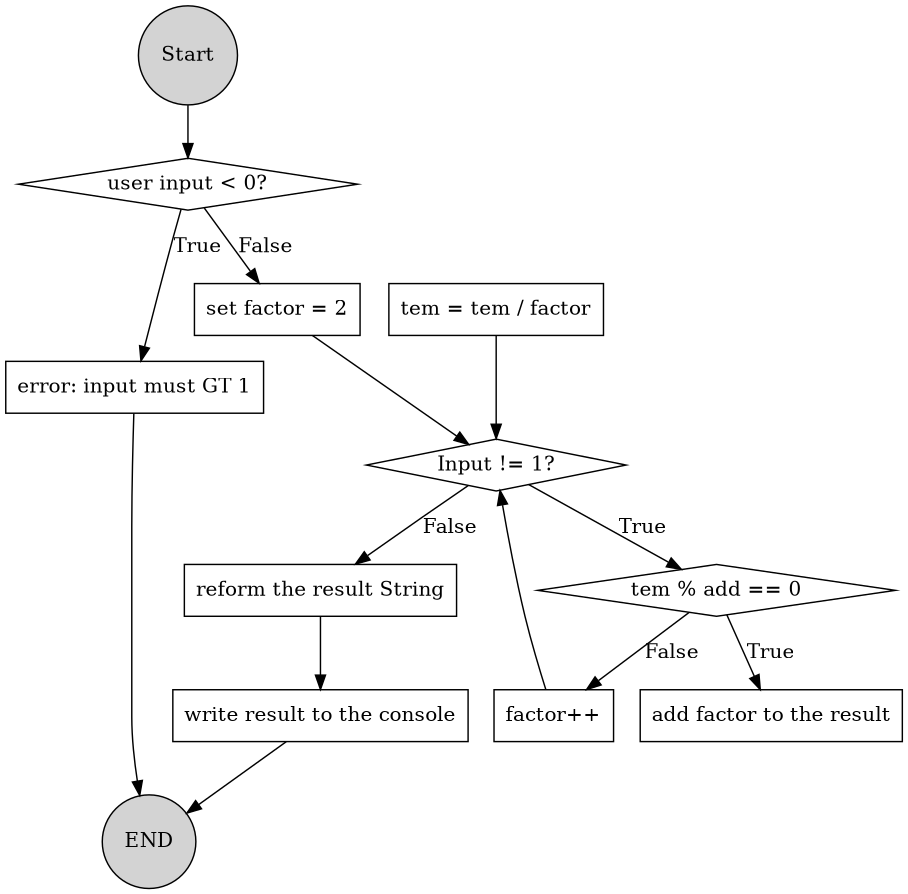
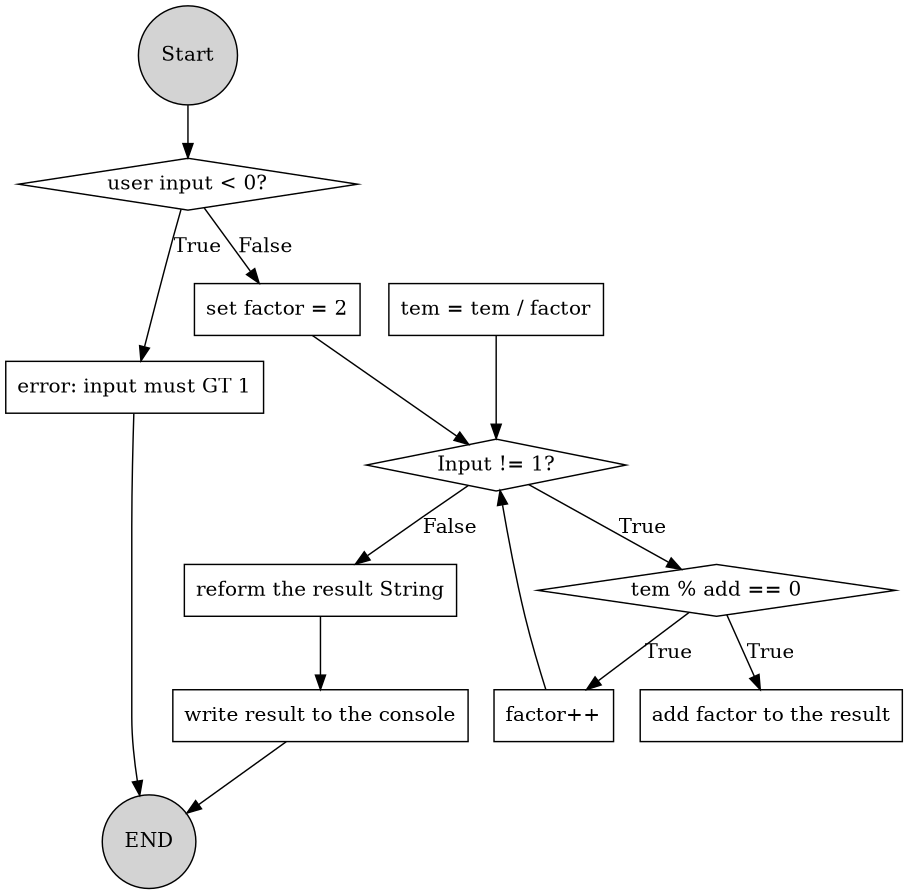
  digraph {
    node [shape=box]
    n1 [label=Start shape=circle style=filled]
    n2 [label="user input < 0?" shape=diamond]
    n3 [label="error: input must GT 1"]
    n4 [label="set factor = 2"]
    n5 [label=END shape=circle style=filled]
    n6 [label="Input != 1?" shape=diamond]
    n7 [label="tem % add == 0" shape=diamond]
    n8 [label="reform the result String"]
    n9 [label="factor++"]
    n10 [label="add factor to the result"]
    n11 [label="write result to the console"]
    n12 [label="tem = tem / factor"]
    n1 -> n2
    n2 -> n3 [label=True]
    n2 -> n4 [label=False]
    n3 -> n5
    n4 -> n6
    n6 -> n7 [label=True]
    n6 -> n8 [label=False]
-   n7 -> n9 [label=False]
+   n7 -> n9 [label=True]
    n7 -> n10 [label=True]
    n8 -> n11
    n9 -> n6
    n11 -> n5
    n12 -> n6
  }
